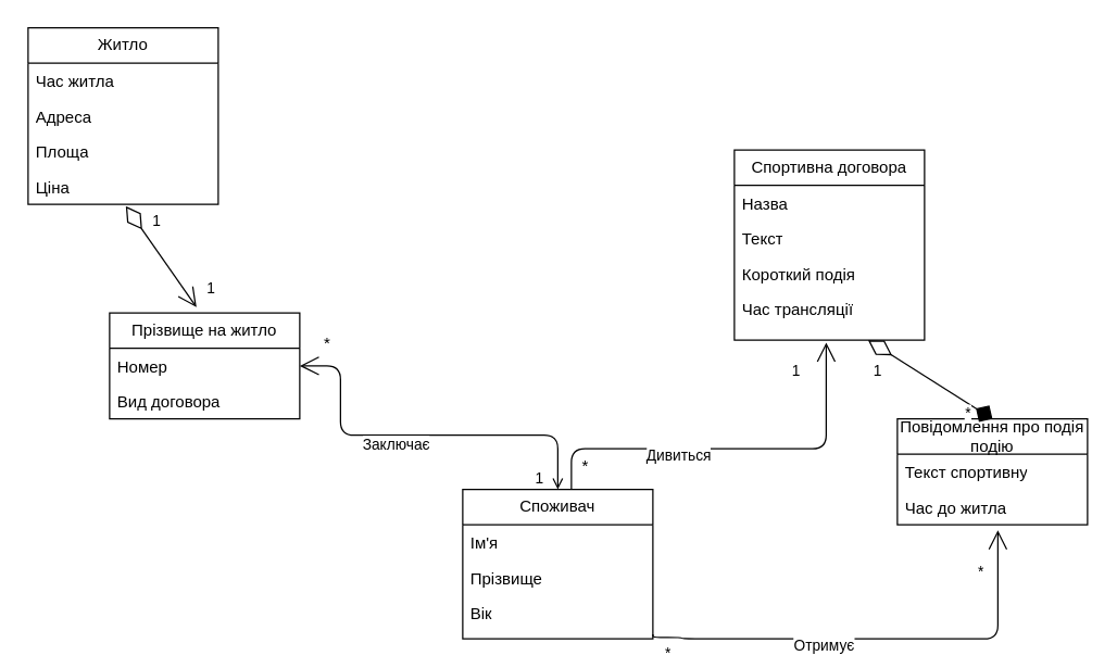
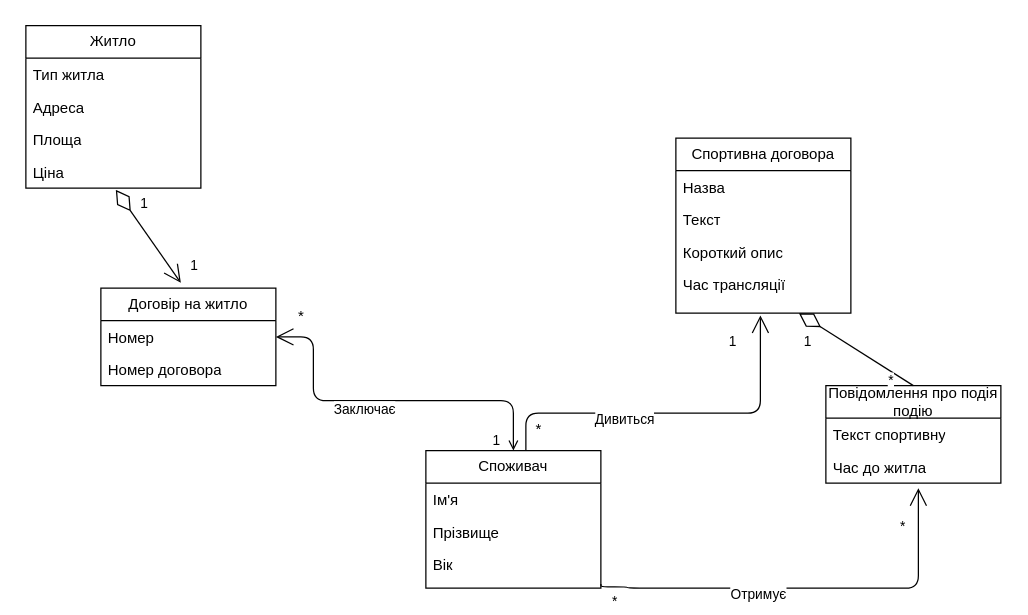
  <mxCell id="0" />
  <mxCell id="1" parent="0" />
  <mxCell id="2" value="Cпоживач" style="swimlane;fontStyle=0;childLayout=stackLayout;horizontal=1;startSize=26;fillColor=none;horizontalStack=0;resizeParent=1;resizeParentMax=0;resizeLast=0;collapsible=1;marginBottom=0;whiteSpace=wrap;html=1;" vertex="1" parent="1"><mxGeometry x="340" y="360" width="140" height="110" as="geometry" /></mxCell>
  <mxCell id="3" value="Ім'я" style="text;strokeColor=none;fillColor=none;align=left;verticalAlign=top;spacingLeft=4;spacingRight=4;overflow=hidden;rotatable=0;points=[[0,0.5],[1,0.5]];portConstraint=eastwest;whiteSpace=wrap;html=1;" vertex="1" parent="2"><mxGeometry y="26" width="140" height="26" as="geometry" /></mxCell>
  <mxCell id="4" value="Прізвище" style="text;strokeColor=none;fillColor=none;align=left;verticalAlign=top;spacingLeft=4;spacingRight=4;overflow=hidden;rotatable=0;points=[[0,0.5],[1,0.5]];portConstraint=eastwest;whiteSpace=wrap;html=1;" vertex="1" parent="2"><mxGeometry y="52" width="140" height="26" as="geometry" /></mxCell>
  <mxCell id="5" value="Вік&lt;br&gt;&lt;br&gt;" style="text;strokeColor=none;fillColor=none;align=left;verticalAlign=top;spacingLeft=4;spacingRight=4;overflow=hidden;rotatable=0;points=[[0,0.5],[1,0.5]];portConstraint=eastwest;whiteSpace=wrap;html=1;" vertex="1" parent="2"><mxGeometry y="78" width="140" height="32" as="geometry" /></mxCell>
  <mxCell id="6" value="Спортивна договора" style="swimlane;fontStyle=0;childLayout=stackLayout;horizontal=1;startSize=26;fillColor=none;horizontalStack=0;resizeParent=1;resizeParentMax=0;resizeLast=0;collapsible=1;marginBottom=0;whiteSpace=wrap;html=1;" vertex="1" parent="1"><mxGeometry x="540" y="110" width="140" height="140" as="geometry" /></mxCell>
  <mxCell id="7" value="Назва" style="text;strokeColor=none;fillColor=none;align=left;verticalAlign=top;spacingLeft=4;spacingRight=4;overflow=hidden;rotatable=0;points=[[0,0.5],[1,0.5]];portConstraint=eastwest;whiteSpace=wrap;html=1;" vertex="1" parent="6"><mxGeometry y="26" width="140" height="26" as="geometry" /></mxCell>
  <mxCell id="8" value="Текст" style="text;strokeColor=none;fillColor=none;align=left;verticalAlign=top;spacingLeft=4;spacingRight=4;overflow=hidden;rotatable=0;points=[[0,0.5],[1,0.5]];portConstraint=eastwest;whiteSpace=wrap;html=1;" vertex="1" parent="6"><mxGeometry y="52" width="140" height="26" as="geometry" /></mxCell>
- <mxCell id="9" value="Короткий подія" style="text;strokeColor=none;fillColor=none;align=left;verticalAlign=top;spacingLeft=4;spacingRight=4;overflow=hidden;rotatable=0;points=[[0,0.5],[1,0.5]];portConstraint=eastwest;whiteSpace=wrap;html=1;" vertex="1" parent="6"><mxGeometry y="78" width="140" height="26" as="geometry" /></mxCell>
+ <mxCell id="9" value="Короткий опис" style="text;strokeColor=none;fillColor=none;align=left;verticalAlign=top;spacingLeft=4;spacingRight=4;overflow=hidden;rotatable=0;points=[[0,0.5],[1,0.5]];portConstraint=eastwest;whiteSpace=wrap;html=1;" vertex="1" parent="6"><mxGeometry y="78" width="140" height="26" as="geometry" /></mxCell>
  <mxCell id="10" value="Час трансляції&lt;br&gt;&lt;br&gt;" style="text;strokeColor=none;fillColor=none;align=left;verticalAlign=top;spacingLeft=4;spacingRight=4;overflow=hidden;rotatable=0;points=[[0,0.5],[1,0.5]];portConstraint=eastwest;whiteSpace=wrap;html=1;" vertex="1" parent="6"><mxGeometry y="104" width="140" height="36" as="geometry" /></mxCell>
  <mxCell id="11" value="Житло" style="swimlane;fontStyle=0;childLayout=stackLayout;horizontal=1;startSize=26;fillColor=none;horizontalStack=0;resizeParent=1;resizeParentMax=0;resizeLast=0;collapsible=1;marginBottom=0;whiteSpace=wrap;html=1;" vertex="1" parent="1"><mxGeometry x="20" y="20" width="140" height="130" as="geometry" /></mxCell>
- <mxCell id="12" value="Час житла&lt;span style=&quot;white-space: pre;&quot;&gt;&#09;&lt;/span&gt;" style="text;strokeColor=none;fillColor=none;align=left;verticalAlign=top;spacingLeft=4;spacingRight=4;overflow=hidden;rotatable=0;points=[[0,0.5],[1,0.5]];portConstraint=eastwest;whiteSpace=wrap;html=1;" vertex="1" parent="11"><mxGeometry y="26" width="140" height="26" as="geometry" /></mxCell>
+ <mxCell id="12" value="Тип житла&lt;span style=&quot;white-space: pre;&quot;&gt;&#09;&lt;/span&gt;" style="text;strokeColor=none;fillColor=none;align=left;verticalAlign=top;spacingLeft=4;spacingRight=4;overflow=hidden;rotatable=0;points=[[0,0.5],[1,0.5]];portConstraint=eastwest;whiteSpace=wrap;html=1;" vertex="1" parent="11"><mxGeometry y="26" width="140" height="26" as="geometry" /></mxCell>
  <mxCell id="13" value="Адреса" style="text;strokeColor=none;fillColor=none;align=left;verticalAlign=top;spacingLeft=4;spacingRight=4;overflow=hidden;rotatable=0;points=[[0,0.5],[1,0.5]];portConstraint=eastwest;whiteSpace=wrap;html=1;" vertex="1" parent="11"><mxGeometry y="52" width="140" height="26" as="geometry" /></mxCell>
  <mxCell id="14" value="Площа" style="text;strokeColor=none;fillColor=none;align=left;verticalAlign=top;spacingLeft=4;spacingRight=4;overflow=hidden;rotatable=0;points=[[0,0.5],[1,0.5]];portConstraint=eastwest;whiteSpace=wrap;html=1;" vertex="1" parent="11"><mxGeometry y="78" width="140" height="26" as="geometry" /></mxCell>
  <mxCell id="15" value="Ціна" style="text;strokeColor=none;fillColor=none;align=left;verticalAlign=top;spacingLeft=4;spacingRight=4;overflow=hidden;rotatable=0;points=[[0,0.5],[1,0.5]];portConstraint=eastwest;whiteSpace=wrap;html=1;" vertex="1" parent="11"><mxGeometry y="104" width="140" height="26" as="geometry" /></mxCell>
- <mxCell id="16" value="Прізвище на житло" style="swimlane;fontStyle=0;childLayout=stackLayout;horizontal=1;startSize=26;fillColor=none;horizontalStack=0;resizeParent=1;resizeParentMax=0;resizeLast=0;collapsible=1;marginBottom=0;whiteSpace=wrap;html=1;" vertex="1" parent="1"><mxGeometry x="80" y="230" width="140" height="78" as="geometry" /></mxCell>
+ <mxCell id="16" value="Договір на житло" style="swimlane;fontStyle=0;childLayout=stackLayout;horizontal=1;startSize=26;fillColor=none;horizontalStack=0;resizeParent=1;resizeParentMax=0;resizeLast=0;collapsible=1;marginBottom=0;whiteSpace=wrap;html=1;" vertex="1" parent="1"><mxGeometry x="80" y="230" width="140" height="78" as="geometry" /></mxCell>
  <mxCell id="17" value="Номер" style="text;strokeColor=none;fillColor=none;align=left;verticalAlign=top;spacingLeft=4;spacingRight=4;overflow=hidden;rotatable=0;points=[[0,0.5],[1,0.5]];portConstraint=eastwest;whiteSpace=wrap;html=1;" vertex="1" parent="16"><mxGeometry y="26" width="140" height="26" as="geometry" /></mxCell>
- <mxCell id="18" value="Вид договора" style="text;strokeColor=none;fillColor=none;align=left;verticalAlign=top;spacingLeft=4;spacingRight=4;overflow=hidden;rotatable=0;points=[[0,0.5],[1,0.5]];portConstraint=eastwest;whiteSpace=wrap;html=1;" vertex="1" parent="16"><mxGeometry y="52" width="140" height="26" as="geometry" /></mxCell>
+ <mxCell id="18" value="Номер договора" style="text;strokeColor=none;fillColor=none;align=left;verticalAlign=top;spacingLeft=4;spacingRight=4;overflow=hidden;rotatable=0;points=[[0,0.5],[1,0.5]];portConstraint=eastwest;whiteSpace=wrap;html=1;" vertex="1" parent="16"><mxGeometry y="52" width="140" height="26" as="geometry" /></mxCell>
  <mxCell id="19" value="" style="endArrow=open;html=1;startSize=12;startArrow=open;startFill=0;edgeStyle=orthogonalEdgeStyle;entryX=0.5;entryY=0;entryDx=0;entryDy=0;" edge="1" parent="1" source="16" target="2"><mxGeometry relative="1" as="geometry"><mxPoint x="250" y="180" as="sourcePoint" /><mxPoint x="250" y="26" as="targetPoint" /><Array as="points"><mxPoint x="250" y="269" /><mxPoint x="250" y="320" /><mxPoint x="410" y="320" /></Array></mxGeometry></mxCell>
  <mxCell id="20" value="1" style="edgeLabel;resizable=0;html=1;align=right;verticalAlign=bottom;" connectable="0" vertex="1" parent="19"><mxGeometry x="1" relative="1" as="geometry"><mxPoint x="-10" as="offset" /></mxGeometry></mxCell>
  <mxCell id="21" value="Заключає" style="edgeLabel;html=1;align=center;verticalAlign=middle;resizable=0;points=[];" connectable="0" vertex="1" parent="19"><mxGeometry x="0.066" y="-1" relative="1" as="geometry"><mxPoint x="-29" y="5" as="offset" /></mxGeometry></mxCell>
  <mxCell id="22" value="" style="endArrow=open;html=1;endSize=12;startArrow=diamondThin;startSize=18;startFill=0;exitX=0.514;exitY=1.054;exitDx=0;exitDy=0;exitPerimeter=0;entryX=0.457;entryY=-0.054;entryDx=0;entryDy=0;entryPerimeter=0;" edge="1" parent="1" source="15" target="16"><mxGeometry relative="1" as="geometry"><mxPoint x="570" y="0" as="sourcePoint" /><mxPoint x="570" y="-130" as="targetPoint" /></mxGeometry></mxCell>
  <mxCell id="23" value="1" style="edgeLabel;resizable=0;html=1;align=left;verticalAlign=bottom;" connectable="0" vertex="1" parent="1"><mxGeometry x="150" y="220" as="geometry" /></mxCell>
  <mxCell id="24" value="1" style="edgeLabel;resizable=0;html=1;align=left;verticalAlign=bottom;" connectable="0" vertex="1" parent="1"><mxGeometry x="110" y="170" as="geometry" /></mxCell>
  <mxCell id="25" value="" style="endArrow=none;html=1;startSize=12;startArrow=open;startFill=0;edgeStyle=orthogonalEdgeStyle;exitX=0.483;exitY=1.05;exitDx=0;exitDy=0;exitPerimeter=0;" edge="1" parent="1" source="10"><mxGeometry relative="1" as="geometry"><mxPoint x="540" y="240" as="sourcePoint" /><mxPoint x="420" y="360" as="targetPoint" /><Array as="points"><mxPoint x="608" y="330" /><mxPoint x="420" y="330" /></Array></mxGeometry></mxCell>
  <mxCell id="26" value="Дивиться" style="edgeLabel;html=1;align=center;verticalAlign=middle;resizable=0;points=[];" connectable="0" vertex="1" parent="25"><mxGeometry x="0.066" y="-1" relative="1" as="geometry"><mxPoint x="-29" y="5" as="offset" /></mxGeometry></mxCell>
  <mxCell id="27" value="Повідомлення про подія подію" style="swimlane;fontStyle=0;childLayout=stackLayout;horizontal=1;startSize=26;fillColor=none;horizontalStack=0;resizeParent=1;resizeParentMax=0;resizeLast=0;collapsible=1;marginBottom=0;whiteSpace=wrap;html=1;" vertex="1" parent="1"><mxGeometry x="660" y="308" width="140" height="78" as="geometry" /></mxCell>
  <mxCell id="28" value="Текст спортивну" style="text;strokeColor=none;fillColor=none;align=left;verticalAlign=top;spacingLeft=4;spacingRight=4;overflow=hidden;rotatable=0;points=[[0,0.5],[1,0.5]];portConstraint=eastwest;whiteSpace=wrap;html=1;" vertex="1" parent="27"><mxGeometry y="26" width="140" height="26" as="geometry" /></mxCell>
  <mxCell id="29" value="Час до житла" style="text;strokeColor=none;fillColor=none;align=left;verticalAlign=top;spacingLeft=4;spacingRight=4;overflow=hidden;rotatable=0;points=[[0,0.5],[1,0.5]];portConstraint=eastwest;whiteSpace=wrap;html=1;" vertex="1" parent="27"><mxGeometry y="52" width="140" height="26" as="geometry" /></mxCell>
  <mxCell id="30" value="" style="endArrow=none;html=1;startSize=12;startArrow=open;startFill=0;edgeStyle=orthogonalEdgeStyle;entryX=1.011;entryY=0.105;entryDx=0;entryDy=0;entryPerimeter=0;" edge="1" parent="1"><mxGeometry relative="1" as="geometry"><mxPoint x="734" y="390" as="sourcePoint" /><mxPoint x="480.04" y="466.61" as="targetPoint" /><Array as="points"><mxPoint x="734" y="470" /><mxPoint x="501" y="470" /><mxPoint x="501" y="469" /><mxPoint x="480" y="469" /></Array></mxGeometry></mxCell>
  <mxCell id="31" value="Отримує" style="edgeLabel;html=1;align=center;verticalAlign=middle;resizable=0;points=[];" connectable="0" vertex="1" parent="30"><mxGeometry x="0.066" y="-1" relative="1" as="geometry"><mxPoint x="-29" y="5" as="offset" /></mxGeometry></mxCell>
  <mxCell id="32" value="*" style="edgeLabel;html=1;align=center;verticalAlign=middle;resizable=0;points=[];" vertex="1" connectable="0" parent="30"><mxGeometry x="0.928" y="4" relative="1" as="geometry"><mxPoint y="7" as="offset" /></mxGeometry></mxCell>
- <mxCell id="33" value="" style="endArrow=diamond;html=1;endSize=12;startArrow=diamondThin;startSize=18;startFill=0;entryX=0.5;entryY=0;entryDx=0;entryDy=0;" edge="1" parent="1" source="10" target="27"><mxGeometry relative="1" as="geometry"><mxPoint x="570" y="10" as="sourcePoint" /><mxPoint x="570" y="-130" as="targetPoint" /></mxGeometry></mxCell>
+ <mxCell id="33" value="" style="endArrow=none;html=1;endSize=12;startArrow=diamondThin;startSize=18;startFill=0;entryX=0.5;entryY=0;entryDx=0;entryDy=0;" edge="1" parent="1" source="10" target="27"><mxGeometry relative="1" as="geometry"><mxPoint x="570" y="10" as="sourcePoint" /><mxPoint x="570" y="-130" as="targetPoint" /></mxGeometry></mxCell>
  <mxCell id="34" value="*" style="edgeLabel;resizable=0;html=1;align=right;verticalAlign=top;" connectable="0" vertex="1" parent="33"><mxGeometry x="1" relative="1" as="geometry"><mxPoint x="-6" y="100" as="offset" /></mxGeometry></mxCell>
  <mxCell id="35" value="*" style="edgeLabel;html=1;align=center;verticalAlign=middle;resizable=0;points=[];" vertex="1" connectable="0" parent="33"><mxGeometry x="0.764" y="5" relative="1" as="geometry"><mxPoint x="-11" y="6" as="offset" /></mxGeometry></mxCell>
  <mxCell id="36" value="1" style="edgeLabel;resizable=0;html=1;align=right;verticalAlign=top;" connectable="0" vertex="1" parent="1"><mxGeometry x="510" y="260" width="140" as="geometry" /></mxCell>
  <mxCell id="37" value="1" style="edgeLabel;resizable=0;html=1;align=right;verticalAlign=top;" connectable="0" vertex="1" parent="1"><mxGeometry x="450" y="260" width="140" as="geometry" /></mxCell>
  <mxCell id="38" value="*" style="text;html=1;align=center;verticalAlign=middle;resizable=0;points=[];autosize=1;strokeColor=none;fillColor=none;" vertex="1" parent="1"><mxGeometry x="415" y="328" width="30" height="30" as="geometry" /></mxCell>
  <mxCell id="39" value="*" style="text;html=1;align=center;verticalAlign=middle;resizable=0;points=[];autosize=1;strokeColor=none;fillColor=none;" vertex="1" parent="1"><mxGeometry x="225" y="238" width="30" height="30" as="geometry" /></mxCell>
